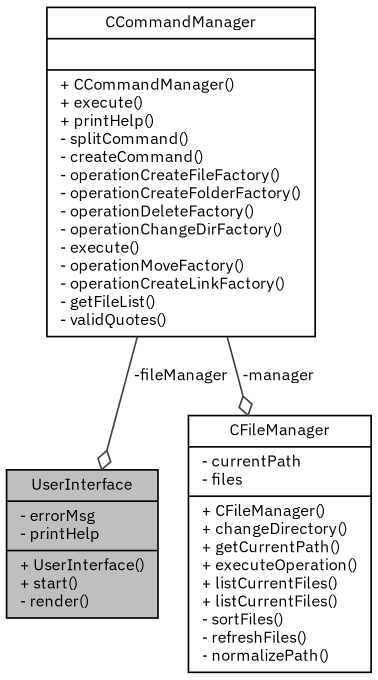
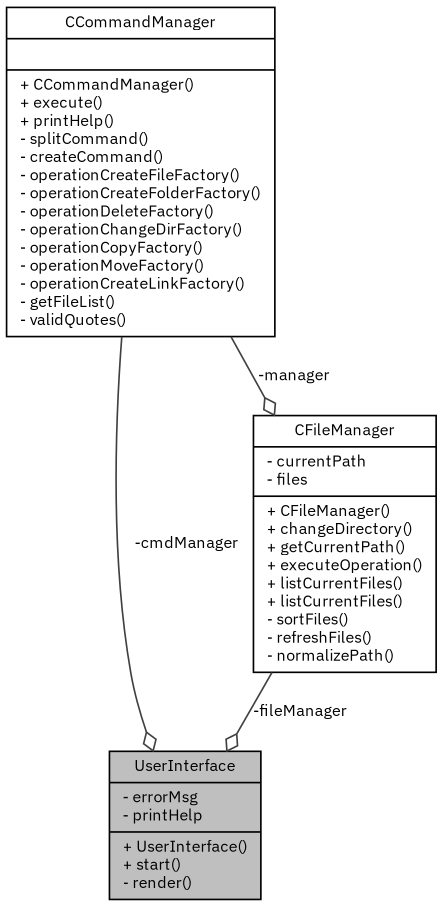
  digraph {
    fontname="IBM Plex Sans"
    node [color=black fillcolor=white fontname="IBM Plex Sans" fontsize=10 shape=record style=filled]
    edge [arrowhead=odiamond color=grey25 fontname="IBM Plex Sans" fontsize=10 labelfontname=Helvetica labelfontsize=10 style=solid]
    n1 [fillcolor=grey75 fontcolor=black height=0.2 label="{UserInterface\n|- errorMsg\l- printHelp\l|+ UserInterface()\l+ start()\l- render()\l}" width=0.4]
    n2 [height=0.2 label="{CFileManager\n|- currentPath\l- files\l|+ CFileManager()\l+ changeDirectory()\l+ getCurrentPath()\l+ executeOperation()\l+ listCurrentFiles()\l+ listCurrentFiles()\l- sortFiles()\l- refreshFiles()\l- normalizePath()\l}" width=0.4]
-   n3 [height=0.2 label="{CCommandManager\n||+ CCommandManager()\l+ execute()\l+ printHelp()\l- splitCommand()\l- createCommand()\l- operationCreateFileFactory()\l- operationCreateFolderFactory()\l- operationDeleteFactory()\l- operationChangeDirFactory()\l- execute()\l- operationMoveFactory()\l- operationCreateLinkFactory()\l- getFileList()\l- validQuotes()\l}" width=0.4]
-   n3 -> n1 [label=" -fileManager"]
+   n3 [height=0.2 label="{CCommandManager\n||+ CCommandManager()\l+ execute()\l+ printHelp()\l- splitCommand()\l- createCommand()\l- operationCreateFileFactory()\l- operationCreateFolderFactory()\l- operationDeleteFactory()\l- operationChangeDirFactory()\l- operationCopyFactory()\l- operationMoveFactory()\l- operationCreateLinkFactory()\l- getFileList()\l- validQuotes()\l}" width=0.4]
+   n2 -> n1 [label=" -fileManager"]
+   n3 -> n1 [label=" -cmdManager"]
    n3 -> n2 [label=" -manager"]
  }
